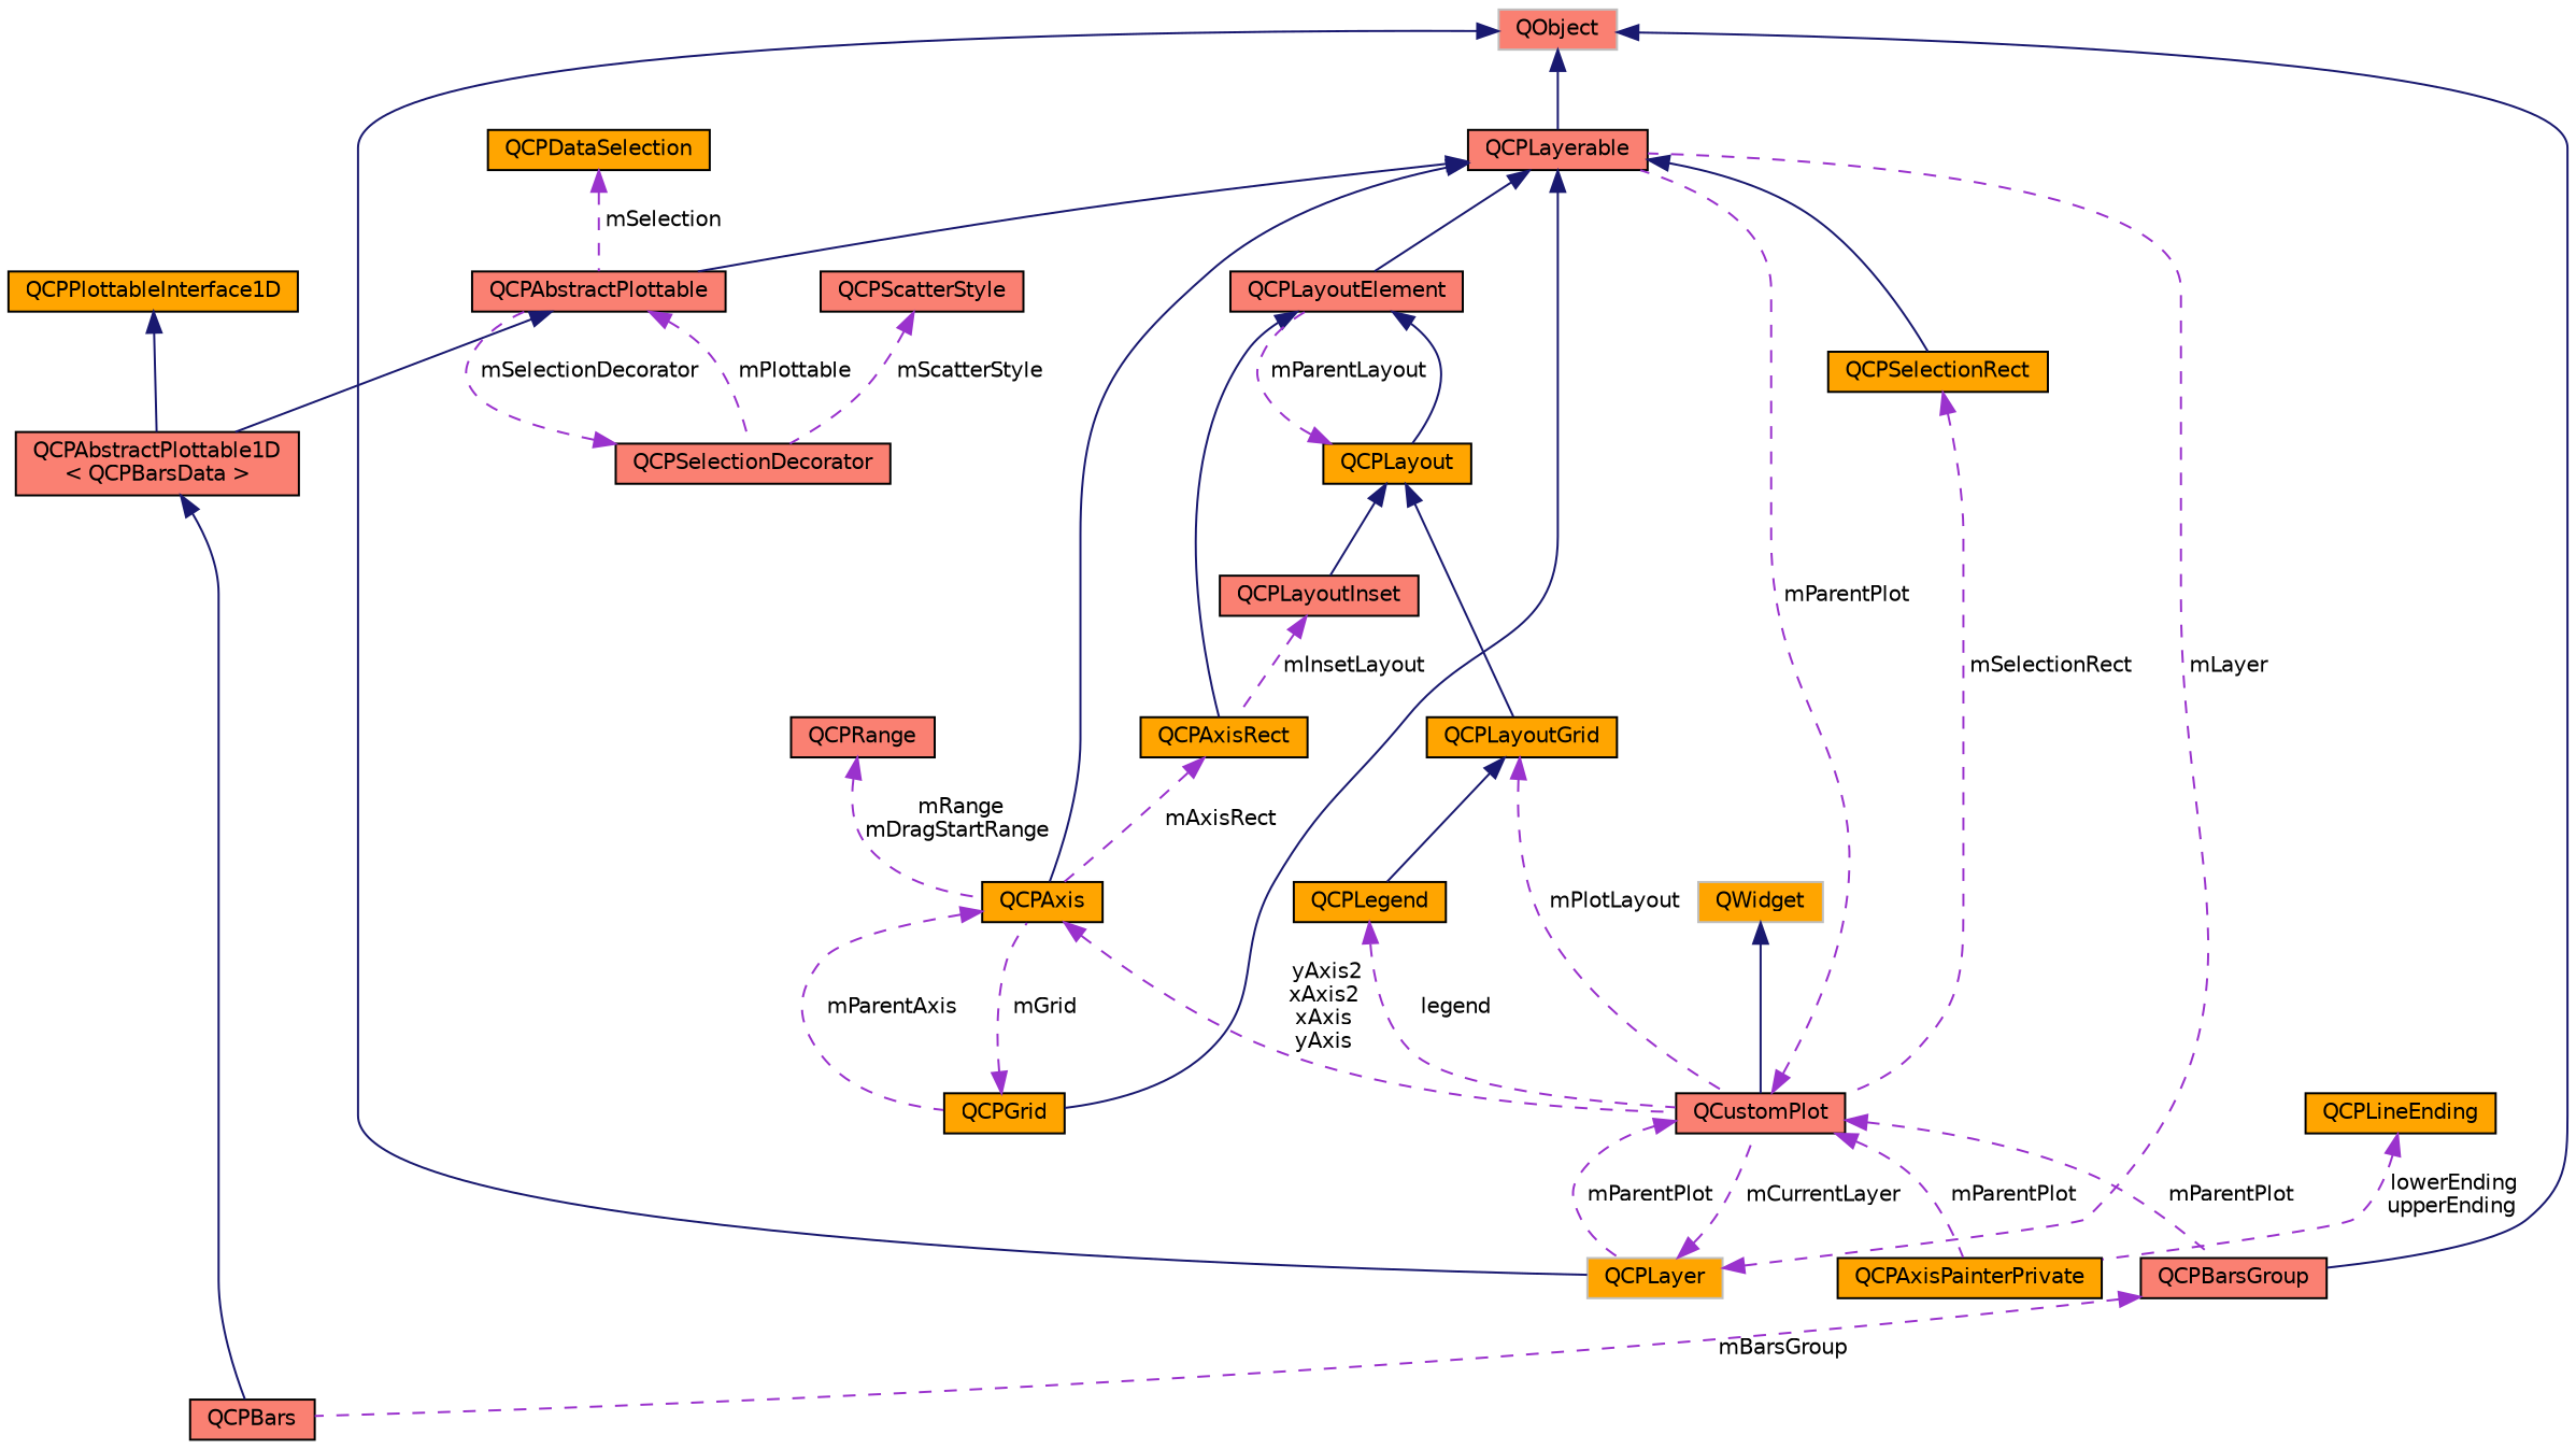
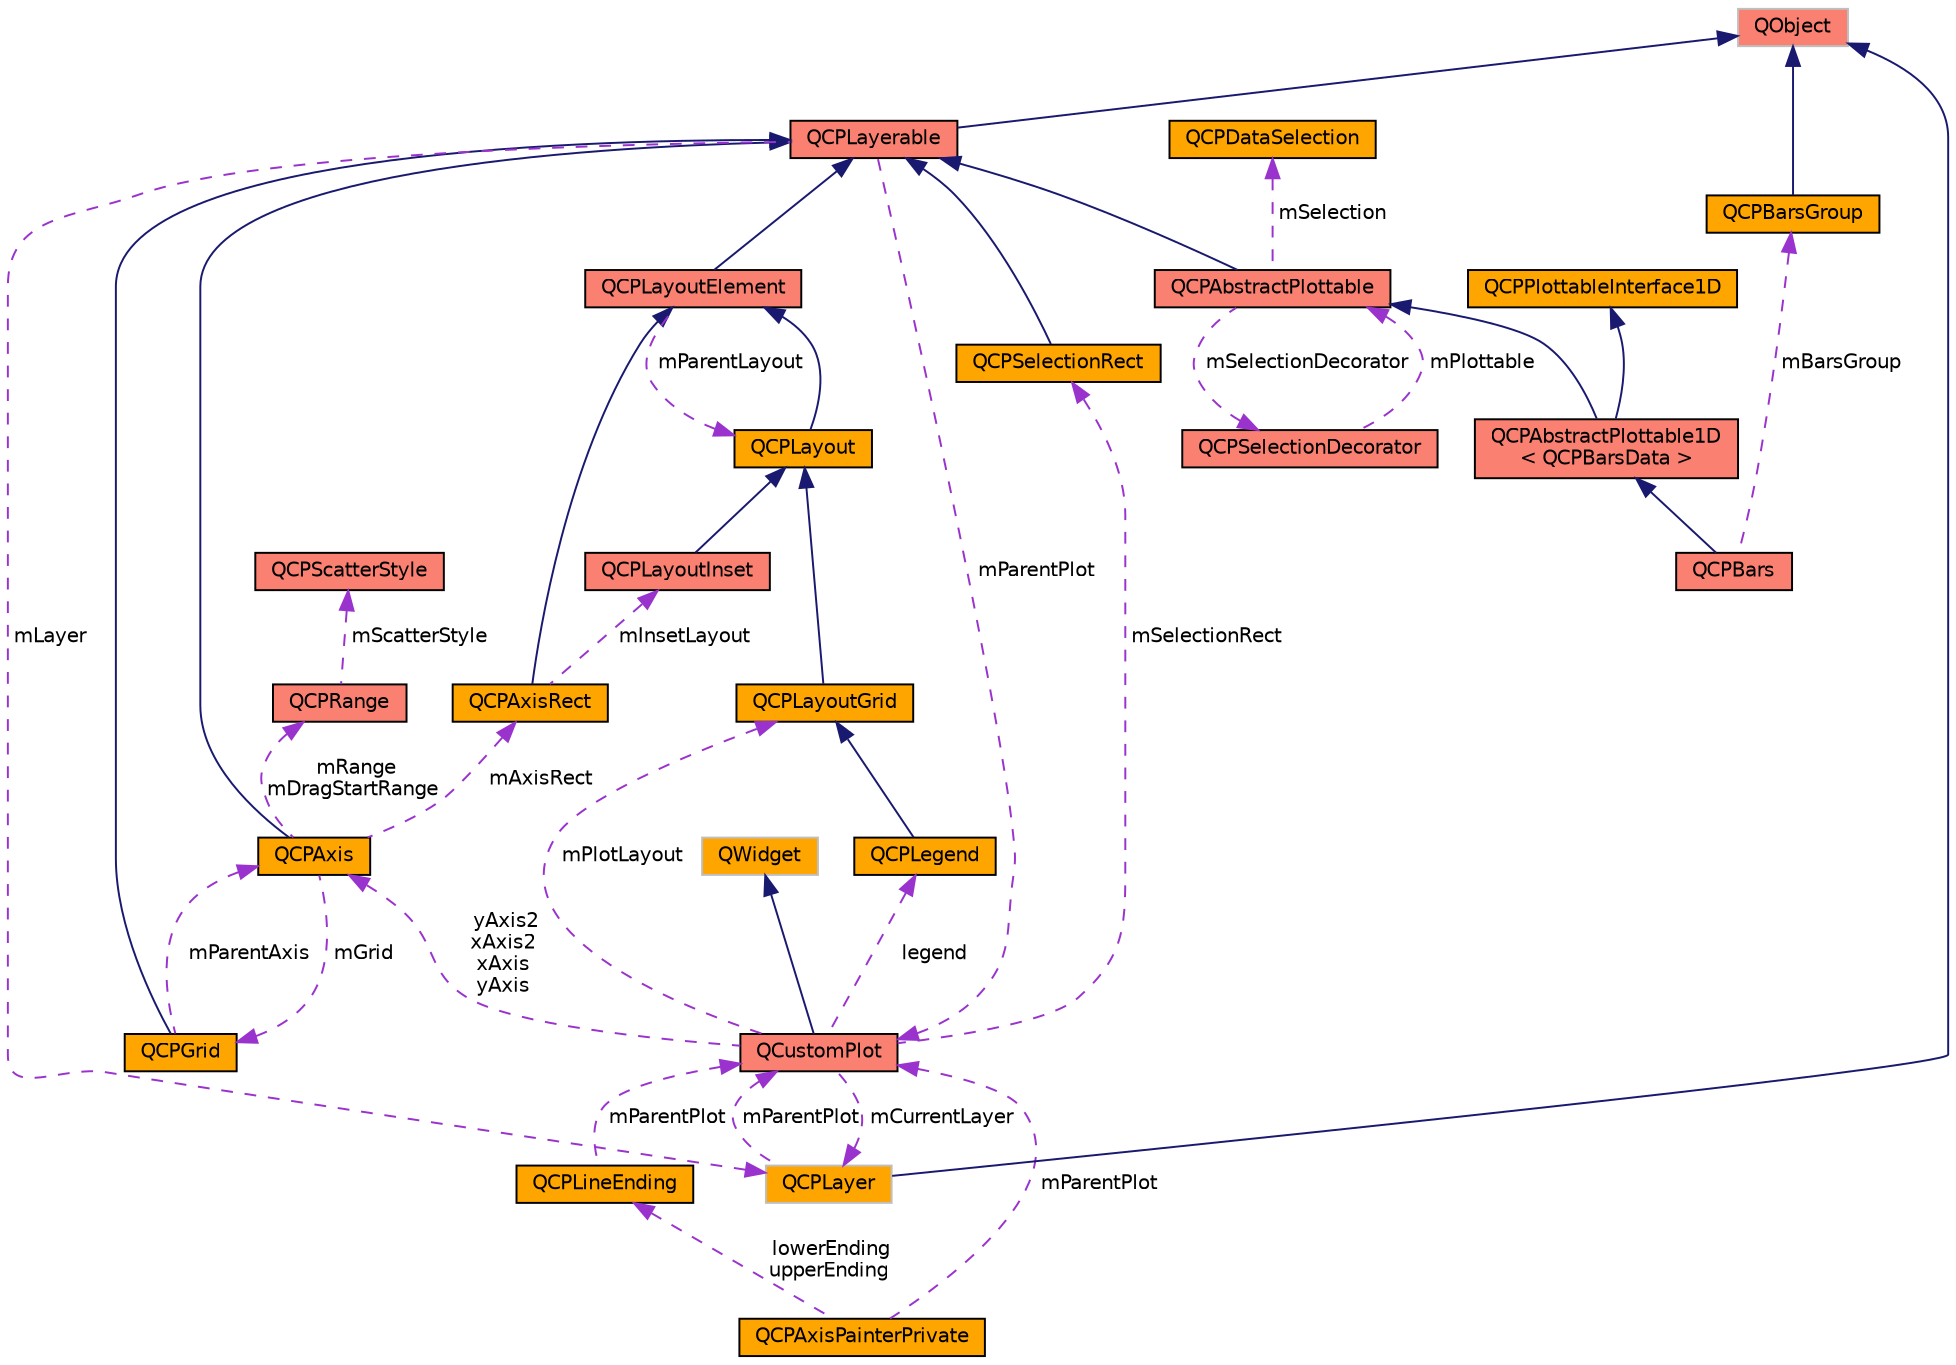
  digraph {
    node [color=black fillcolor=orange fontname=Helvetica fontsize=10 shape=record style=filled]
    edge [color=darkorchid3 dir=back fontname=Helvetica fontsize=10 labelfontname=Helvetica labelfontsize=10 style=dashed]
    n1 [fillcolor=salmon fontcolor=black height=0.2 label=QCPBars width=0.4]
    n2 [fillcolor=salmon height=0.2 label="QCPAbstractPlottable1D\l\< QCPBarsData \>" width=0.4]
    n3 [fillcolor=salmon height=0.2 label=QCPAbstractPlottable width=0.4]
    n4 [fillcolor=salmon height=0.2 label=QCPSelectionDecorator width=0.4]
    n5 [fillcolor=salmon height=0.2 label=QCPLayerable width=0.4]
    n6 [fillcolor=salmon height=0.2 label=QCPLayoutElement width=0.4]
    n7 [height=0.2 label=QCPSelectionRect width=0.4]
    n8 [height=0.2 label=QCPAxis width=0.4]
    n9 [height=0.2 label=QCPGrid width=0.4]
    n10 [height=0.2 label=QCPLayout width=0.4]
    n11 [height=0.2 label=QCPAxisRect width=0.4]
    n12 [fillcolor=salmon height=0.2 label=QCustomPlot width=0.4]
    n13 [color=grey75 fillcolor=salmon height=0.2 label=QObject width=0.4]
    n14 [color=grey75 height=0.2 label=QCPLayer width=0.4]
-   n15 [fillcolor=salmon height=0.2 label=QCPBarsGroup width=0.4]
+   n15 [height=0.2 label=QCPBarsGroup width=0.4]
    n16 [height=0.2 label=QCPAxisPainterPrivate width=0.4]
    n17 [color=grey75 height=0.2 label=QWidget width=0.4]
    n18 [height=0.2 label=QCPLayoutGrid width=0.4]
    n19 [height=0.2 label=QCPLegend width=0.4]
    n20 [fillcolor=salmon height=0.2 label=QCPLayoutInset width=0.4]
    n21 [fillcolor=salmon height=0.2 label=QCPRange width=0.4]
    n22 [height=0.2 label=QCPLineEnding width=0.4]
    n23 [height=0.2 label=QCPDataSelection width=0.4]
    n24 [fillcolor=salmon height=0.2 label=QCPScatterStyle width=0.4]
    n25 [height=0.2 label=QCPPlottableInterface1D width=0.4]
    n2 -> n1 [color=midnightblue style=solid]
    n3 -> n2 [color=midnightblue style=solid]
    n3 -> n4 [label=" mPlottable"]
    n4 -> n3 [label=" mSelectionDecorator"]
    n5 -> n3 [color=midnightblue style=solid]
    n5 -> n6 [color=midnightblue style=solid]
    n5 -> n7 [color=midnightblue style=solid]
    n5 -> n8 [color=midnightblue style=solid]
    n5 -> n9 [color=midnightblue style=solid]
    n6 -> n10 [color=midnightblue style=solid]
    n6 -> n11 [color=midnightblue style=solid]
    n7 -> n12 [label=" mSelectionRect"]
    n8 -> n9 [label=" mParentAxis"]
    n8 -> n12 [label=" yAxis2\nxAxis2\nxAxis\nyAxis"]
    n9 -> n8 [label=" mGrid"]
    n10 -> n6 [label=" mParentLayout"]
    n10 -> n18 [color=midnightblue style=solid]
    n10 -> n20 [color=midnightblue style=solid]
    n11 -> n8 [label=" mAxisRect"]
    n12 -> n5 [label=" mParentPlot"]
    n12 -> n14 [label=" mParentPlot"]
-   n12 -> n15 [label=" mParentPlot"]
+   n12 -> n22 [label=" mParentPlot"]
    n12 -> n16 [label=" mParentPlot"]
    n13 -> n5 [color=midnightblue style=solid]
    n13 -> n14 [color=midnightblue style=solid]
    n13 -> n15 [color=midnightblue style=solid]
    n14 -> n5 [label=" mLayer"]
    n14 -> n12 [label=" mCurrentLayer"]
    n15 -> n1 [label=" mBarsGroup"]
    n17 -> n12 [color=midnightblue style=solid]
    n18 -> n12 [label=" mPlotLayout"]
    n18 -> n19 [color=midnightblue style=solid]
    n19 -> n12 [label=" legend"]
    n20 -> n11 [label=" mInsetLayout"]
    n21 -> n8 [label=" mRange\nmDragStartRange"]
    n22 -> n16 [label=" lowerEnding\nupperEnding"]
    n23 -> n3 [label=" mSelection"]
-   n24 -> n4 [label=" mScatterStyle"]
+   n24 -> n21 [label=" mScatterStyle"]
    n25 -> n2 [color=midnightblue style=solid]
  }
